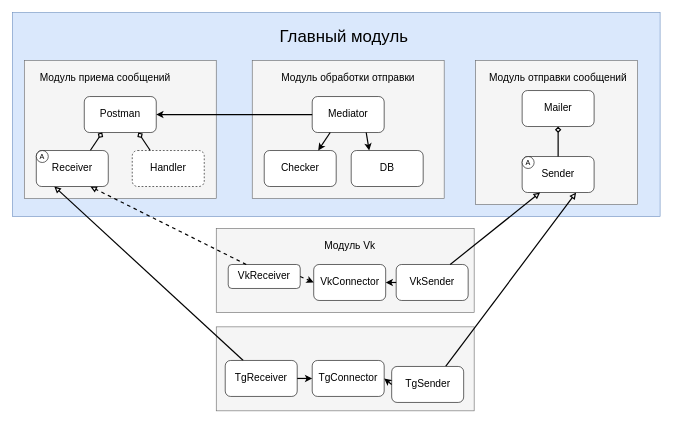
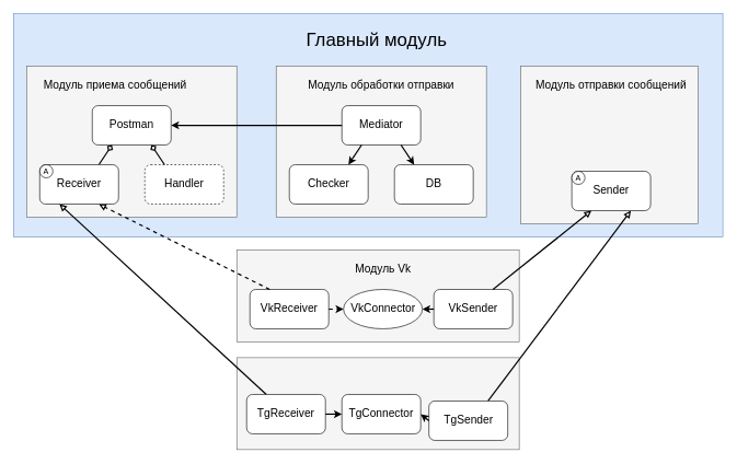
  <mxCell id="0" />
  <mxCell id="1" parent="0" />
  <mxCell id="2" value="" style="rounded=0;whiteSpace=wrap;html=1;fontSize=14;fillColor=#dae8fc;strokeColor=#6c8ebf;" vertex="1" parent="1"><mxGeometry x="20" y="20" width="1080" height="340" as="geometry" /></mxCell>
  <mxCell id="3" value="" style="rounded=0;whiteSpace=wrap;html=1;fillColor=#f5f5f5;strokeColor=#666666;fontColor=#333333;" vertex="1" parent="1"><mxGeometry x="360" y="544" width="430" height="140" as="geometry" /></mxCell>
  <mxCell id="4" value="" style="rounded=0;whiteSpace=wrap;html=1;fillColor=#f5f5f5;strokeColor=#666666;fontColor=#333333;" vertex="1" parent="1"><mxGeometry x="360" y="380" width="430" height="140" as="geometry" /></mxCell>
  <mxCell id="5" value="Модуль Vk" style="text;html=1;strokeColor=none;fillColor=none;align=center;verticalAlign=middle;whiteSpace=wrap;rounded=0;fontSize=17;" vertex="1" parent="1"><mxGeometry x="442.5" y="400" width="280" height="20" as="geometry" /></mxCell>
  <mxCell id="6" value="" style="rounded=0;whiteSpace=wrap;html=1;fillColor=#f5f5f5;strokeColor=#666666;fontColor=#333333;" vertex="1" parent="1"><mxGeometry x="792.5" y="100" width="270" height="240" as="geometry" /></mxCell>
  <mxCell id="7" value="Модуль отправки сообщений" style="text;html=1;strokeColor=none;fillColor=none;align=center;verticalAlign=middle;whiteSpace=wrap;rounded=0;fontSize=17;" vertex="1" parent="1"><mxGeometry x="790" y="120" width="280" height="20" as="geometry" /></mxCell>
  <mxCell id="8" value="" style="rounded=0;whiteSpace=wrap;html=1;fillColor=#f5f5f5;strokeColor=#666666;fontColor=#333333;" vertex="1" parent="1"><mxGeometry x="40" y="100" width="320" height="230" as="geometry" /></mxCell>
  <mxCell id="9" value="Модуль приема сообщений" style="text;html=1;strokeColor=none;fillColor=none;align=center;verticalAlign=middle;whiteSpace=wrap;rounded=0;fontSize=17;" vertex="1" parent="1"><mxGeometry x="35" y="120" width="280" height="20" as="geometry" /></mxCell>
  <mxCell id="10" value="" style="rounded=0;whiteSpace=wrap;html=1;fillColor=#f5f5f5;strokeColor=#666666;fontColor=#333333;" vertex="1" parent="1"><mxGeometry x="420" y="100" width="320" height="230" as="geometry" /></mxCell>
  <mxCell id="11" value="Mediator" style="rounded=1;whiteSpace=wrap;html=1;fontSize=17;" vertex="1" parent="1"><mxGeometry x="520" y="160" width="120" height="60" as="geometry" /></mxCell>
  <mxCell id="12" value="Postman" style="rounded=1;whiteSpace=wrap;html=1;fontSize=17;" vertex="1" parent="1"><mxGeometry x="140" y="160" width="120" height="60" as="geometry" /></mxCell>
  <mxCell id="13" value="Handler" style="rounded=1;whiteSpace=wrap;html=1;fontSize=17;dashed=1;" vertex="1" parent="1"><mxGeometry x="220" y="250" width="120" height="60" as="geometry" /></mxCell>
- <mxCell id="14" value="DB" style="rounded=1;whiteSpace=wrap;html=1;fontSize=17;" vertex="1" parent="1"><mxGeometry x="585" y="250" width="120" height="60" as="geometry" /></mxCell>
+ <mxCell id="14" value="DB" style="rounded=1;whiteSpace=wrap;html=1;fontSize=17;" vertex="1" parent="1"><mxGeometry x="600" y="250" width="120" height="60" as="geometry" /></mxCell>
  <mxCell id="15" value="Checker" style="rounded=1;whiteSpace=wrap;html=1;fontSize=17;" vertex="1" parent="1"><mxGeometry x="440" y="250" width="120" height="60" as="geometry" /></mxCell>
- <mxCell id="16" value="Mailer" style="rounded=1;whiteSpace=wrap;html=1;fontSize=17;" vertex="1" parent="1"><mxGeometry x="870" y="150" width="120" height="60" as="geometry" /></mxCell>
  <mxCell id="17" value="Модуль обработки отправки" style="text;html=1;strokeColor=none;fillColor=none;align=center;verticalAlign=middle;whiteSpace=wrap;rounded=0;fontSize=17;" vertex="1" parent="1"><mxGeometry x="440" y="120" width="280" height="20" as="geometry" /></mxCell>
  <mxCell id="18" value="" style="endArrow=block;html=1;fontSize=17;endFill=0;entryX=0.25;entryY=1;entryDx=0;entryDy=0;exitX=0.25;exitY=0;exitDx=0;exitDy=0;strokeWidth=2;" edge="1" parent="1" source="21" target="27"><mxGeometry width="50" height="50" relative="1" as="geometry"><mxPoint x="-150" y="350" as="sourcePoint" /><mxPoint x="340" y="40" as="targetPoint" /></mxGeometry></mxCell>
  <mxCell id="19" value="" style="endArrow=block;html=1;fontSize=17;endFill=0;exitX=0.75;exitY=0;exitDx=0;exitDy=0;strokeWidth=2;entryX=0.75;entryY=1;entryDx=0;entryDy=0;" edge="1" parent="1" source="20" target="30"><mxGeometry width="50" height="50" relative="1" as="geometry"><mxPoint x="563.5" y="410" as="sourcePoint" /><mxPoint x="1030" y="390" as="targetPoint" /></mxGeometry></mxCell>
  <mxCell id="20" value="TgSender" style="rounded=1;whiteSpace=wrap;html=1;fontSize=17;" vertex="1" parent="1"><mxGeometry x="652.5" y="610" width="120" height="60" as="geometry" /></mxCell>
  <mxCell id="21" value="TgReceiver" style="rounded=1;whiteSpace=wrap;html=1;fontSize=17;" vertex="1" parent="1"><mxGeometry x="375" y="600" width="120" height="60" as="geometry" /></mxCell>
- <mxCell id="22" value="VkReceiver" style="rounded=1;whiteSpace=wrap;html=1;fontSize=17;" vertex="1" parent="1"><mxGeometry x="380" y="440" width="120" height="40" as="geometry" /></mxCell>
+ <mxCell id="22" value="VkReceiver" style="rounded=1;whiteSpace=wrap;html=1;fontSize=17;" vertex="1" parent="1"><mxGeometry x="380" y="440" width="120" height="60" as="geometry" /></mxCell>
  <mxCell id="23" value="" style="endArrow=block;html=1;fontSize=17;endFill=0;entryX=0.75;entryY=1;entryDx=0;entryDy=0;exitX=0.25;exitY=0;exitDx=0;exitDy=0;strokeWidth=2;dashed=1;" edge="1" parent="1" source="22" target="27"><mxGeometry width="50" height="50" relative="1" as="geometry"><mxPoint x="70" y="500" as="sourcePoint" /><mxPoint x="90" y="380" as="targetPoint" /></mxGeometry></mxCell>
  <mxCell id="24" value="" style="endArrow=diamond;html=1;fontSize=17;endFill=0;entryX=0.25;entryY=1;entryDx=0;entryDy=0;exitX=0.75;exitY=0;exitDx=0;exitDy=0;strokeWidth=2;" edge="1" parent="1" source="27" target="12"><mxGeometry width="50" height="50" relative="1" as="geometry"><mxPoint x="500" y="250" as="sourcePoint" /><mxPoint x="550" y="200" as="targetPoint" /></mxGeometry></mxCell>
  <mxCell id="25" value="" style="endArrow=diamond;html=1;fontSize=17;endFill=0;entryX=0.75;entryY=1;entryDx=0;entryDy=0;exitX=0.25;exitY=0;exitDx=0;exitDy=0;strokeWidth=2;" edge="1" parent="1" source="13" target="12"><mxGeometry width="50" height="50" relative="1" as="geometry"><mxPoint y="300" as="sourcePoint" x="120" /><mxPoint x="180" y="230" as="targetPoint" /></mxGeometry></mxCell>
  <mxCell id="26" value="" style="group;fontSize=17;" vertex="1" connectable="0" parent="1"><mxGeometry x="60" y="250" width="120" height="60" as="geometry" /></mxCell>
  <mxCell id="27" value="Receiver" style="rounded=1;whiteSpace=wrap;html=1;fontSize=17;" vertex="1" parent="26"><mxGeometry width="120" height="60" as="geometry" /></mxCell>
  <mxCell id="28" value="A" style="ellipse;whiteSpace=wrap;html=1;aspect=fixed;" vertex="1" parent="26"><mxGeometry width="20" height="20" as="geometry" /></mxCell>
  <mxCell id="29" value="" style="group;fontSize=14;" vertex="1" connectable="0" parent="1"><mxGeometry x="870" y="260" width="120" height="60" as="geometry" /></mxCell>
  <mxCell id="30" value="&lt;font style=&quot;font-size: 17px&quot;&gt;Sender&lt;/font&gt;" style="rounded=1;whiteSpace=wrap;html=1;" vertex="1" parent="29"><mxGeometry width="120" height="60" as="geometry" /></mxCell>
  <mxCell id="31" value="A" style="ellipse;whiteSpace=wrap;html=1;aspect=fixed;" vertex="1" parent="29"><mxGeometry width="20" height="20" as="geometry" /></mxCell>
- <mxCell id="32" value="" style="endArrow=diamond;html=1;fontSize=17;endFill=0;entryX=0.5;entryY=1;entryDx=0;entryDy=0;exitX=0.5;exitY=0;exitDx=0;exitDy=0;strokeWidth=2;" edge="1" parent="1" source="30" target="16"><mxGeometry width="50" height="50" relative="1" as="geometry"><mxPoint x="22.5" y="320" as="sourcePoint" /><mxPoint x="42.5" y="290" as="targetPoint" /></mxGeometry></mxCell>
  <mxCell id="33" value="VkSender" style="rounded=1;whiteSpace=wrap;html=1;fontSize=17;" vertex="1" parent="1"><mxGeometry x="660" y="440" width="120" height="60" as="geometry" /></mxCell>
  <mxCell id="34" value="" style="endArrow=block;html=1;fontSize=17;endFill=0;entryX=0.25;entryY=1;entryDx=0;entryDy=0;exitX=0.75;exitY=0;exitDx=0;exitDy=0;strokeWidth=2;" edge="1" parent="1" source="33" target="30"><mxGeometry width="50" height="50" relative="1" as="geometry"><mxPoint x="930" y="395" as="sourcePoint" /><mxPoint x="927.5" y="350" as="targetPoint" /></mxGeometry></mxCell>
  <mxCell id="35" value="" style="endArrow=classic;html=1;fontSize=17;entryX=0.75;entryY=0;entryDx=0;entryDy=0;exitX=0.25;exitY=1;exitDx=0;exitDy=0;strokeWidth=2;" edge="1" parent="1" source="11" target="15"><mxGeometry width="50" height="50" relative="1" as="geometry"><mxPoint x="340" y="340" as="sourcePoint" /><mxPoint x="390" y="290" as="targetPoint" /></mxGeometry></mxCell>
  <mxCell id="36" value="" style="endArrow=classic;html=1;fontSize=17;entryX=0.25;entryY=0;entryDx=0;entryDy=0;exitX=0.75;exitY=1;exitDx=0;exitDy=0;strokeWidth=2;" edge="1" parent="1" source="11" target="14"><mxGeometry width="50" height="50" relative="1" as="geometry"><mxPoint x="560" y="230" as="sourcePoint" /><mxPoint x="540" y="310" as="targetPoint" /></mxGeometry></mxCell>
  <mxCell id="37" value="" style="endArrow=classic;html=1;strokeWidth=2;fontSize=17;exitX=0;exitY=0.5;exitDx=0;exitDy=0;entryX=1;entryY=0.5;entryDx=0;entryDy=0;" edge="1" parent="1" source="11" target="12"><mxGeometry width="50" height="50" relative="1" as="geometry"><mxPoint x="340" y="580" as="sourcePoint" /><mxPoint x="390" y="530" as="targetPoint" /></mxGeometry></mxCell>
- <mxCell id="38" value="VkConnector" style="rounded=1;whiteSpace=wrap;html=1;fontSize=17;" vertex="1" parent="1"><mxGeometry x="522.5" y="440" width="120" height="60" as="geometry" /></mxCell>
+ <mxCell id="38" value="VkConnector" style="ellipse;whiteSpace=wrap;html=1;fontSize=17;" vertex="1" parent="1"><mxGeometry x="522.5" y="440" width="120" height="60" as="geometry" /></mxCell>
  <mxCell id="39" value="TgConnector" style="rounded=1;whiteSpace=wrap;html=1;fontSize=17;" vertex="1" parent="1"><mxGeometry x="520" y="600" width="120" height="60" as="geometry" /></mxCell>
  <mxCell id="40" value="" style="endArrow=classic;html=1;strokeWidth=2;fontSize=17;exitX=0;exitY=0.5;exitDx=0;exitDy=0;entryX=1;entryY=0.5;entryDx=0;entryDy=0;" edge="1" parent="1" source="33" target="38"><mxGeometry width="50" height="50" relative="1" as="geometry"><mxPoint x="920" y="590" as="sourcePoint" /><mxPoint x="1207.5" y="600" as="targetPoint" /></mxGeometry></mxCell>
  <mxCell id="41" value="" style="endArrow=classic;html=1;strokeWidth=2;fontSize=17;exitX=0;exitY=0.5;exitDx=0;exitDy=0;entryX=1;entryY=0.5;entryDx=0;entryDy=0;" edge="1" parent="1" source="20" target="39"><mxGeometry width="50" height="50" relative="1" as="geometry"><mxPoint x="670" y="480" as="sourcePoint" /><mxPoint x="652.5" y="480" as="targetPoint" /></mxGeometry></mxCell>
  <mxCell id="42" value="" style="endArrow=classic;html=1;strokeWidth=2;fontSize=17;exitX=1;exitY=0.5;exitDx=0;exitDy=0;" edge="1" parent="1" source="21" target="39"><mxGeometry width="50" height="50" relative="1" as="geometry"><mxPoint x="660" y="640" as="sourcePoint" /><mxPoint x="520" y="630" as="targetPoint" /></mxGeometry></mxCell>
  <mxCell id="43" value="" style="endArrow=classic;html=1;strokeWidth=2;fontSize=17;exitX=1;exitY=0.5;exitDx=0;exitDy=0;entryX=0;entryY=0.5;entryDx=0;entryDy=0;dashed=1;" edge="1" parent="1" source="22" target="38"><mxGeometry width="50" height="50" relative="1" as="geometry"><mxPoint x="510" y="640" as="sourcePoint" /><mxPoint x="530" y="640" as="targetPoint" /></mxGeometry></mxCell>
  <mxCell id="44" value="Главный модуль" style="text;html=1;strokeColor=none;fillColor=none;align=center;verticalAlign=middle;whiteSpace=wrap;rounded=0;fontSize=28;" vertex="1" parent="1"><mxGeometry x="432.5" y="50" width="280" height="20" as="geometry" /></mxCell>
